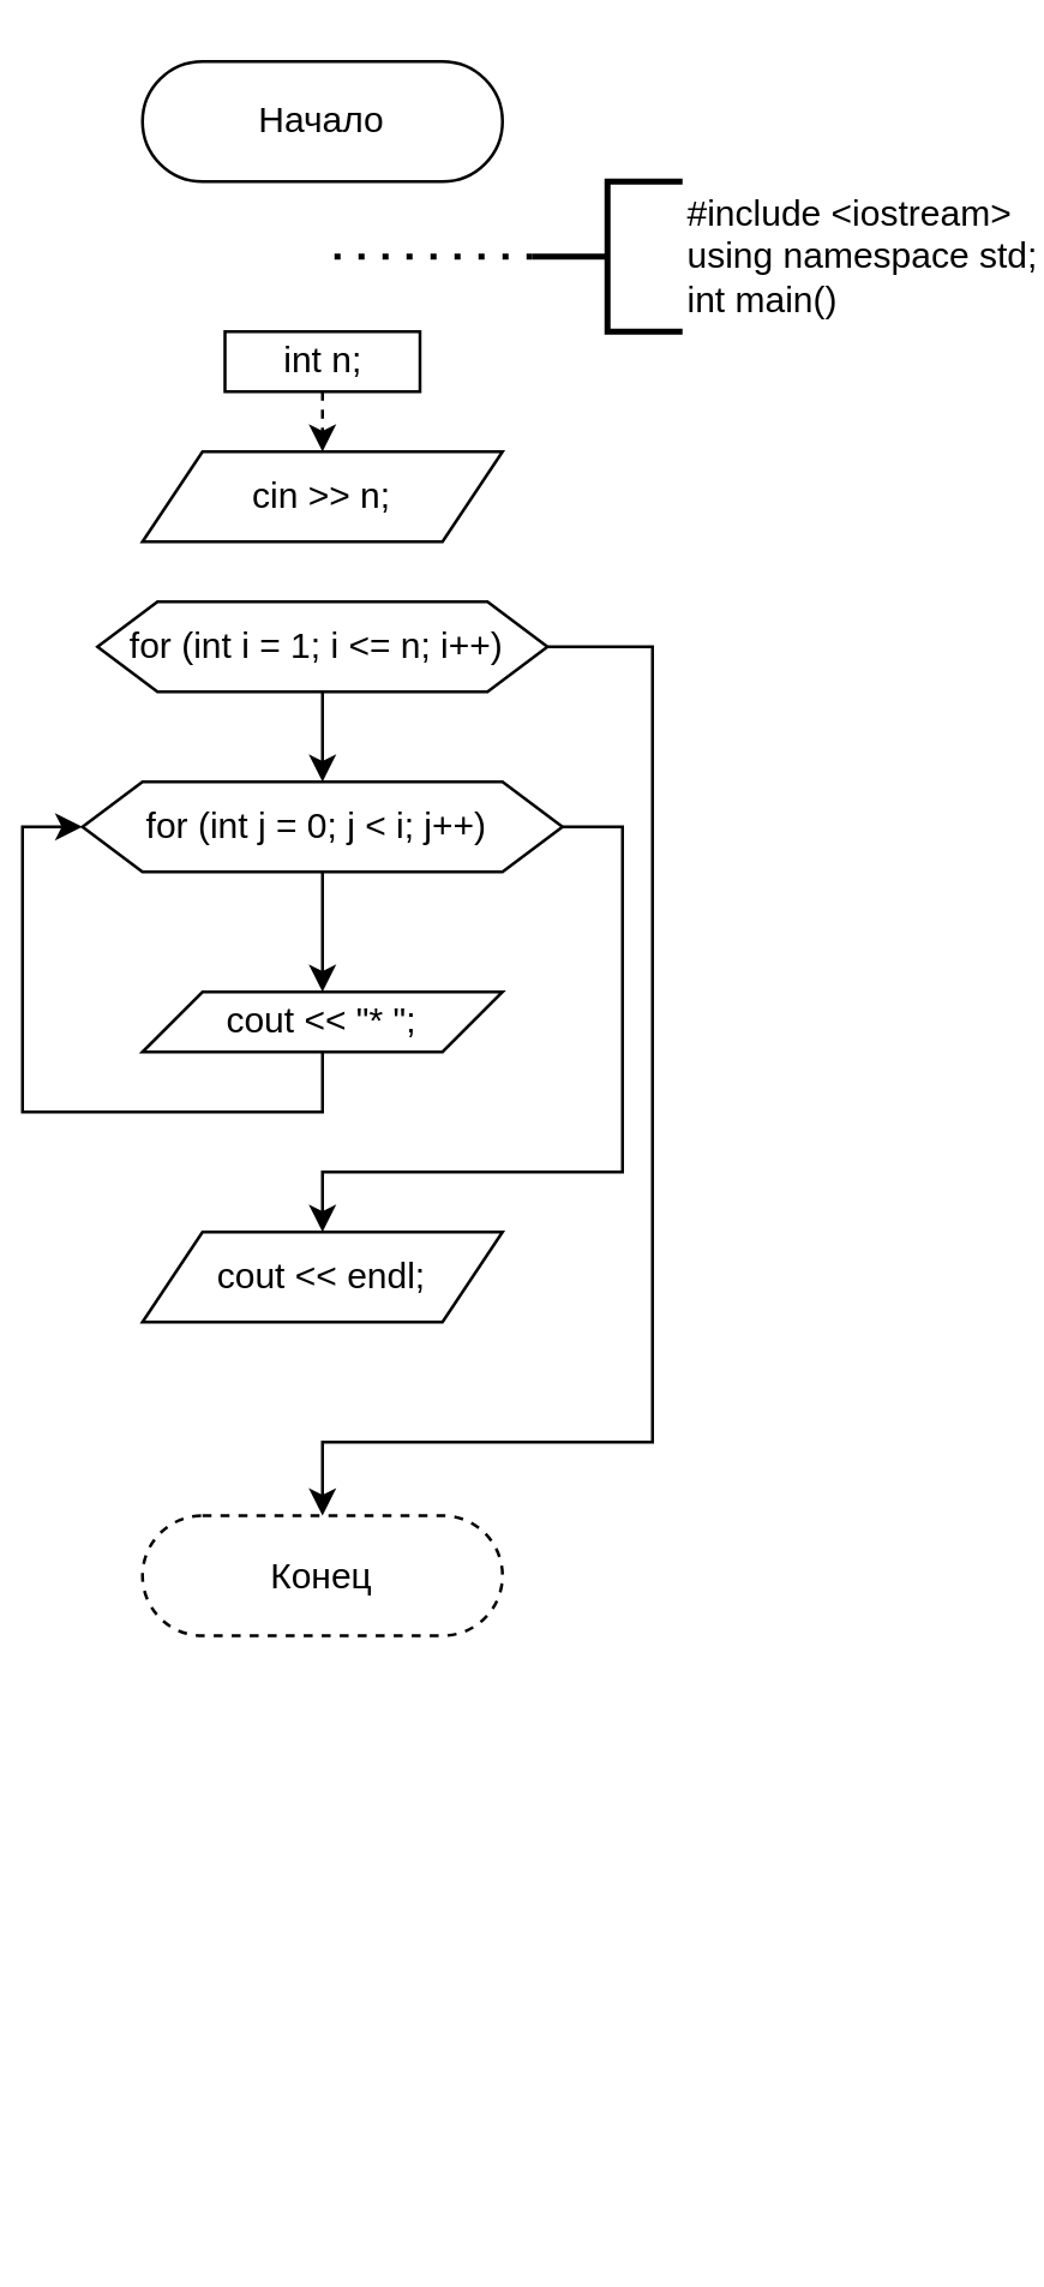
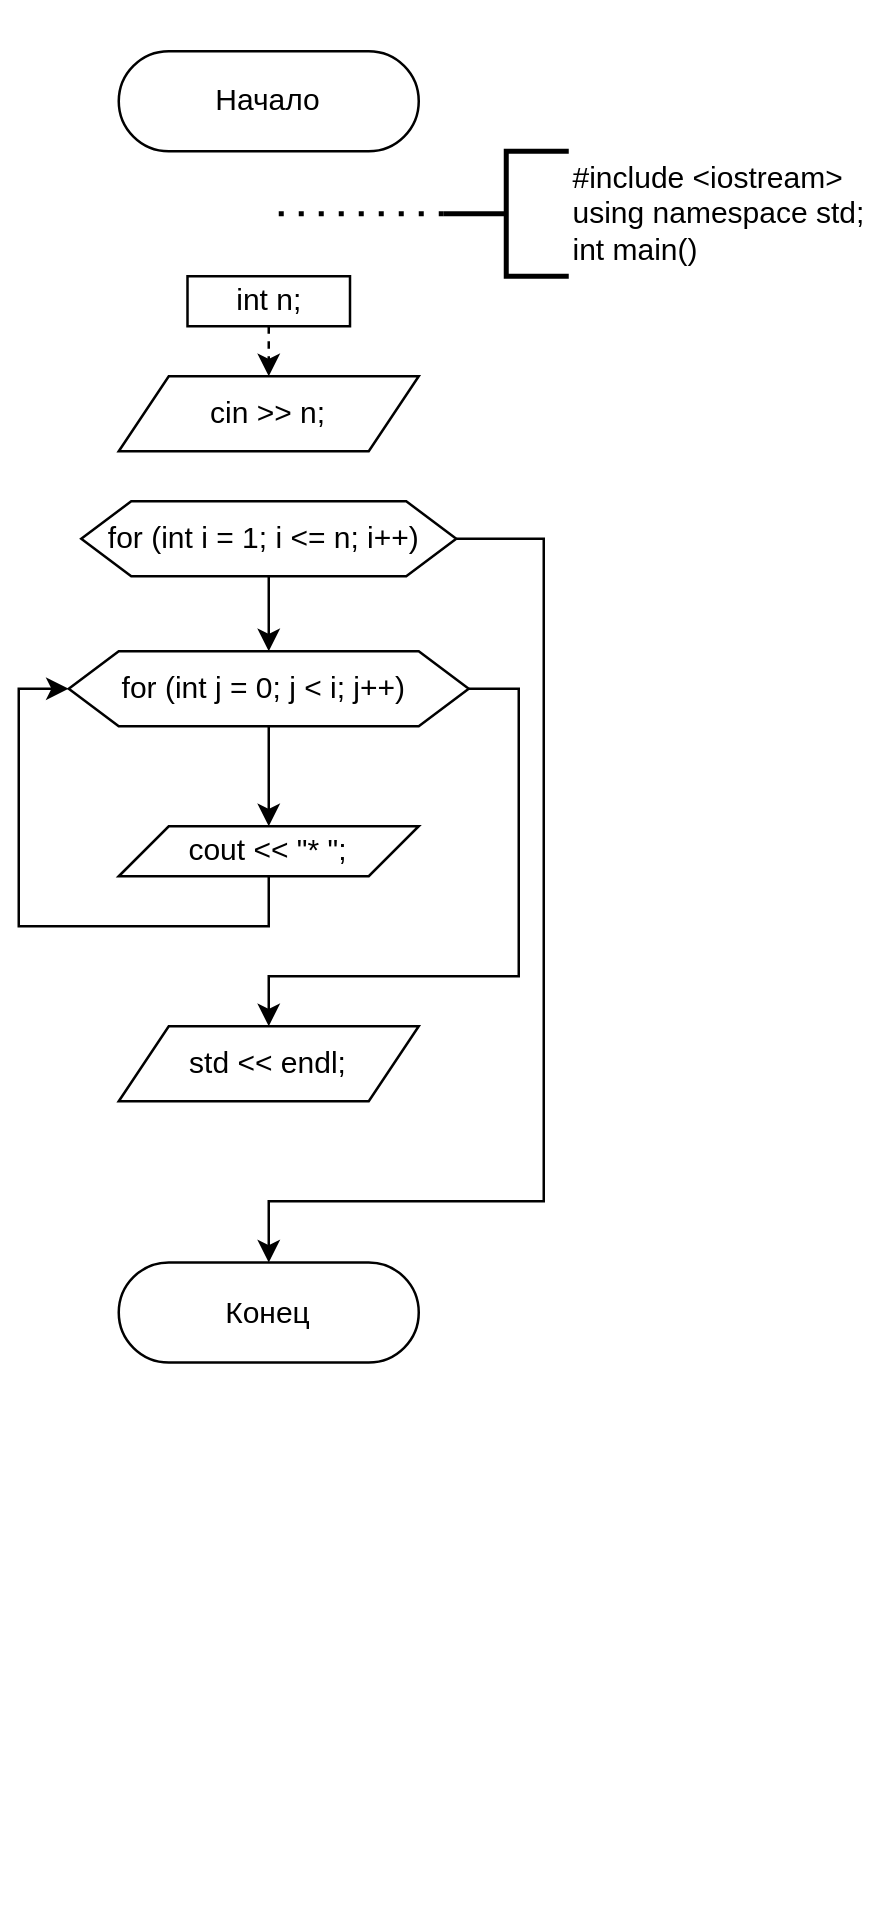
  <mxCell id="0" />
  <mxCell id="1" parent="0" />
  <mxCell id="2" value="Начало" style="rounded=1;whiteSpace=wrap;html=1;fontSize=12;glass=0;strokeWidth=1;shadow=0;arcSize=50;" parent="1" vertex="1"><mxGeometry x="40" y="20" width="120" height="40" as="geometry" /></mxCell>
- <mxCell id="3" value="Конец" style="rounded=1;whiteSpace=wrap;html=1;fontSize=12;glass=0;strokeWidth=1;shadow=0;arcSize=50;dashed=1;" parent="1" vertex="1"><mxGeometry x="40" y="504.5" width="120" height="40" as="geometry" /></mxCell>
+ <mxCell id="3" value="Конец" style="rounded=1;whiteSpace=wrap;html=1;fontSize=12;glass=0;strokeWidth=1;shadow=0;arcSize=50;" parent="1" vertex="1"><mxGeometry x="40" y="504.5" width="120" height="40" as="geometry" /></mxCell>
  <mxCell id="4" value="&lt;div&gt;#include &amp;lt;iostream&amp;gt;&lt;/div&gt;&lt;div&gt;using namespace std;&lt;/div&gt;&lt;div&gt;int main()&lt;/div&gt;" style="strokeWidth=2;html=1;shape=mxgraph.flowchart.annotation_2;align=left;labelPosition=right;pointerEvents=1;" vertex="1" parent="1"><mxGeometry x="170" y="60" width="50" height="50" as="geometry" /></mxCell>
  <mxCell id="5" value="" style="endArrow=none;dashed=1;html=1;dashPattern=1 3;strokeWidth=2;rounded=0;exitX=0;exitY=0.5;exitDx=0;exitDy=0;exitPerimeter=0;" edge="1" parent="1" source="4"><mxGeometry width="50" height="50" relative="1" as="geometry"><mxPoint x="270" y="270" as="sourcePoint" /><mxPoint x="100" y="85" as="targetPoint" /></mxGeometry></mxCell>
  <mxCell id="6" style="edgeStyle=orthogonalEdgeStyle;rounded=0;orthogonalLoop=1;jettySize=auto;html=1;exitX=0.5;exitY=1;exitDx=0;exitDy=0;entryX=0.5;entryY=0;entryDx=0;entryDy=0;dashed=1;" edge="1" parent="1" source="7" target="9"><mxGeometry relative="1" as="geometry" /></mxCell>
  <mxCell id="7" value="int n;" style="rounded=0;whiteSpace=wrap;html=1;" vertex="1" parent="1"><mxGeometry x="67.5" y="110" width="65" height="20" as="geometry" /></mxCell>
  <mxCell id="8" style="edgeStyle=orthogonalEdgeStyle;rounded=0;orthogonalLoop=1;jettySize=auto;html=1;exitX=1;exitY=0.5;exitDx=0;exitDy=0;entryX=0.5;entryY=0;entryDx=0;entryDy=0;" edge="1" parent="1"><mxGeometry relative="1" as="geometry"><mxPoint x="180" y="290" as="sourcePoint" /><Array as="points"><mxPoint x="290" y="290" /><mxPoint x="290" y="740" /><mxPoint x="95" y="740" /></Array></mxGeometry></mxCell>
  <mxCell id="9" value="cin &amp;gt;&amp;gt; n;" style="shape=parallelogram;perimeter=parallelogramPerimeter;whiteSpace=wrap;html=1;fixedSize=1;" vertex="1" parent="1"><mxGeometry x="40" y="150" width="120" height="30" as="geometry" /></mxCell>
  <mxCell id="10" style="edgeStyle=orthogonalEdgeStyle;rounded=0;orthogonalLoop=1;jettySize=auto;html=1;exitX=0.5;exitY=1;exitDx=0;exitDy=0;entryX=0.5;entryY=0;entryDx=0;entryDy=0;" edge="1" parent="1" source="12" target="17"><mxGeometry relative="1" as="geometry" /></mxCell>
  <mxCell id="11" style="edgeStyle=orthogonalEdgeStyle;rounded=0;orthogonalLoop=1;jettySize=auto;html=1;exitX=1;exitY=0.5;exitDx=0;exitDy=0;entryX=0.5;entryY=0;entryDx=0;entryDy=0;" edge="1" parent="1" source="12" target="18"><mxGeometry relative="1" as="geometry"><Array as="points"><mxPoint x="200" y="275" /><mxPoint x="200" y="390" /><mxPoint x="100" y="390" /></Array></mxGeometry></mxCell>
  <mxCell id="12" value="for (int j = 0; j &amp;lt; i; j++)&amp;nbsp;" style="shape=hexagon;perimeter=hexagonPerimeter2;whiteSpace=wrap;html=1;fixedSize=1;" vertex="1" parent="1"><mxGeometry x="20" y="260" width="160" height="30" as="geometry" /></mxCell>
  <mxCell id="13" style="edgeStyle=orthogonalEdgeStyle;rounded=0;orthogonalLoop=1;jettySize=auto;html=1;exitX=0.5;exitY=1;exitDx=0;exitDy=0;entryX=0.5;entryY=0;entryDx=0;entryDy=0;" edge="1" parent="1" source="15" target="12"><mxGeometry relative="1" as="geometry" /></mxCell>
  <mxCell id="14" style="edgeStyle=orthogonalEdgeStyle;rounded=0;orthogonalLoop=1;jettySize=auto;html=1;exitX=1;exitY=0.5;exitDx=0;exitDy=0;entryX=0.5;entryY=0;entryDx=0;entryDy=0;" edge="1" parent="1" source="15" target="3"><mxGeometry relative="1" as="geometry"><Array as="points"><mxPoint x="210" y="215" /><mxPoint x="210" y="480" /><mxPoint x="100" y="480" /></Array></mxGeometry></mxCell>
  <mxCell id="15" value="for (int i = 1; i &amp;lt;= n; i++)&amp;nbsp;" style="shape=hexagon;perimeter=hexagonPerimeter2;whiteSpace=wrap;html=1;fixedSize=1;" vertex="1" parent="1"><mxGeometry x="25" y="200" width="150" height="30" as="geometry" /></mxCell>
  <mxCell id="16" style="edgeStyle=orthogonalEdgeStyle;rounded=0;orthogonalLoop=1;jettySize=auto;html=1;exitX=0.5;exitY=1;exitDx=0;exitDy=0;entryX=0;entryY=0.5;entryDx=0;entryDy=0;" edge="1" parent="1" source="17" target="12"><mxGeometry relative="1" as="geometry" /></mxCell>
  <mxCell id="17" value="cout &amp;lt;&amp;lt; &quot;* &quot;;" style="shape=parallelogram;perimeter=parallelogramPerimeter;whiteSpace=wrap;html=1;fixedSize=1;" vertex="1" parent="1"><mxGeometry x="40" y="330" width="120" height="20" as="geometry" /></mxCell>
- <mxCell id="18" value="cout &amp;lt;&amp;lt; endl;" style="shape=parallelogram;perimeter=parallelogramPerimeter;whiteSpace=wrap;html=1;fixedSize=1;" vertex="1" parent="1"><mxGeometry x="40" y="410" width="120" height="30" as="geometry" /></mxCell>
+ <mxCell id="18" value="std &amp;lt;&amp;lt; endl;" style="shape=parallelogram;perimeter=parallelogramPerimeter;whiteSpace=wrap;html=1;fixedSize=1;" vertex="1" parent="1"><mxGeometry x="40" y="410" width="120" height="30" as="geometry" /></mxCell>
